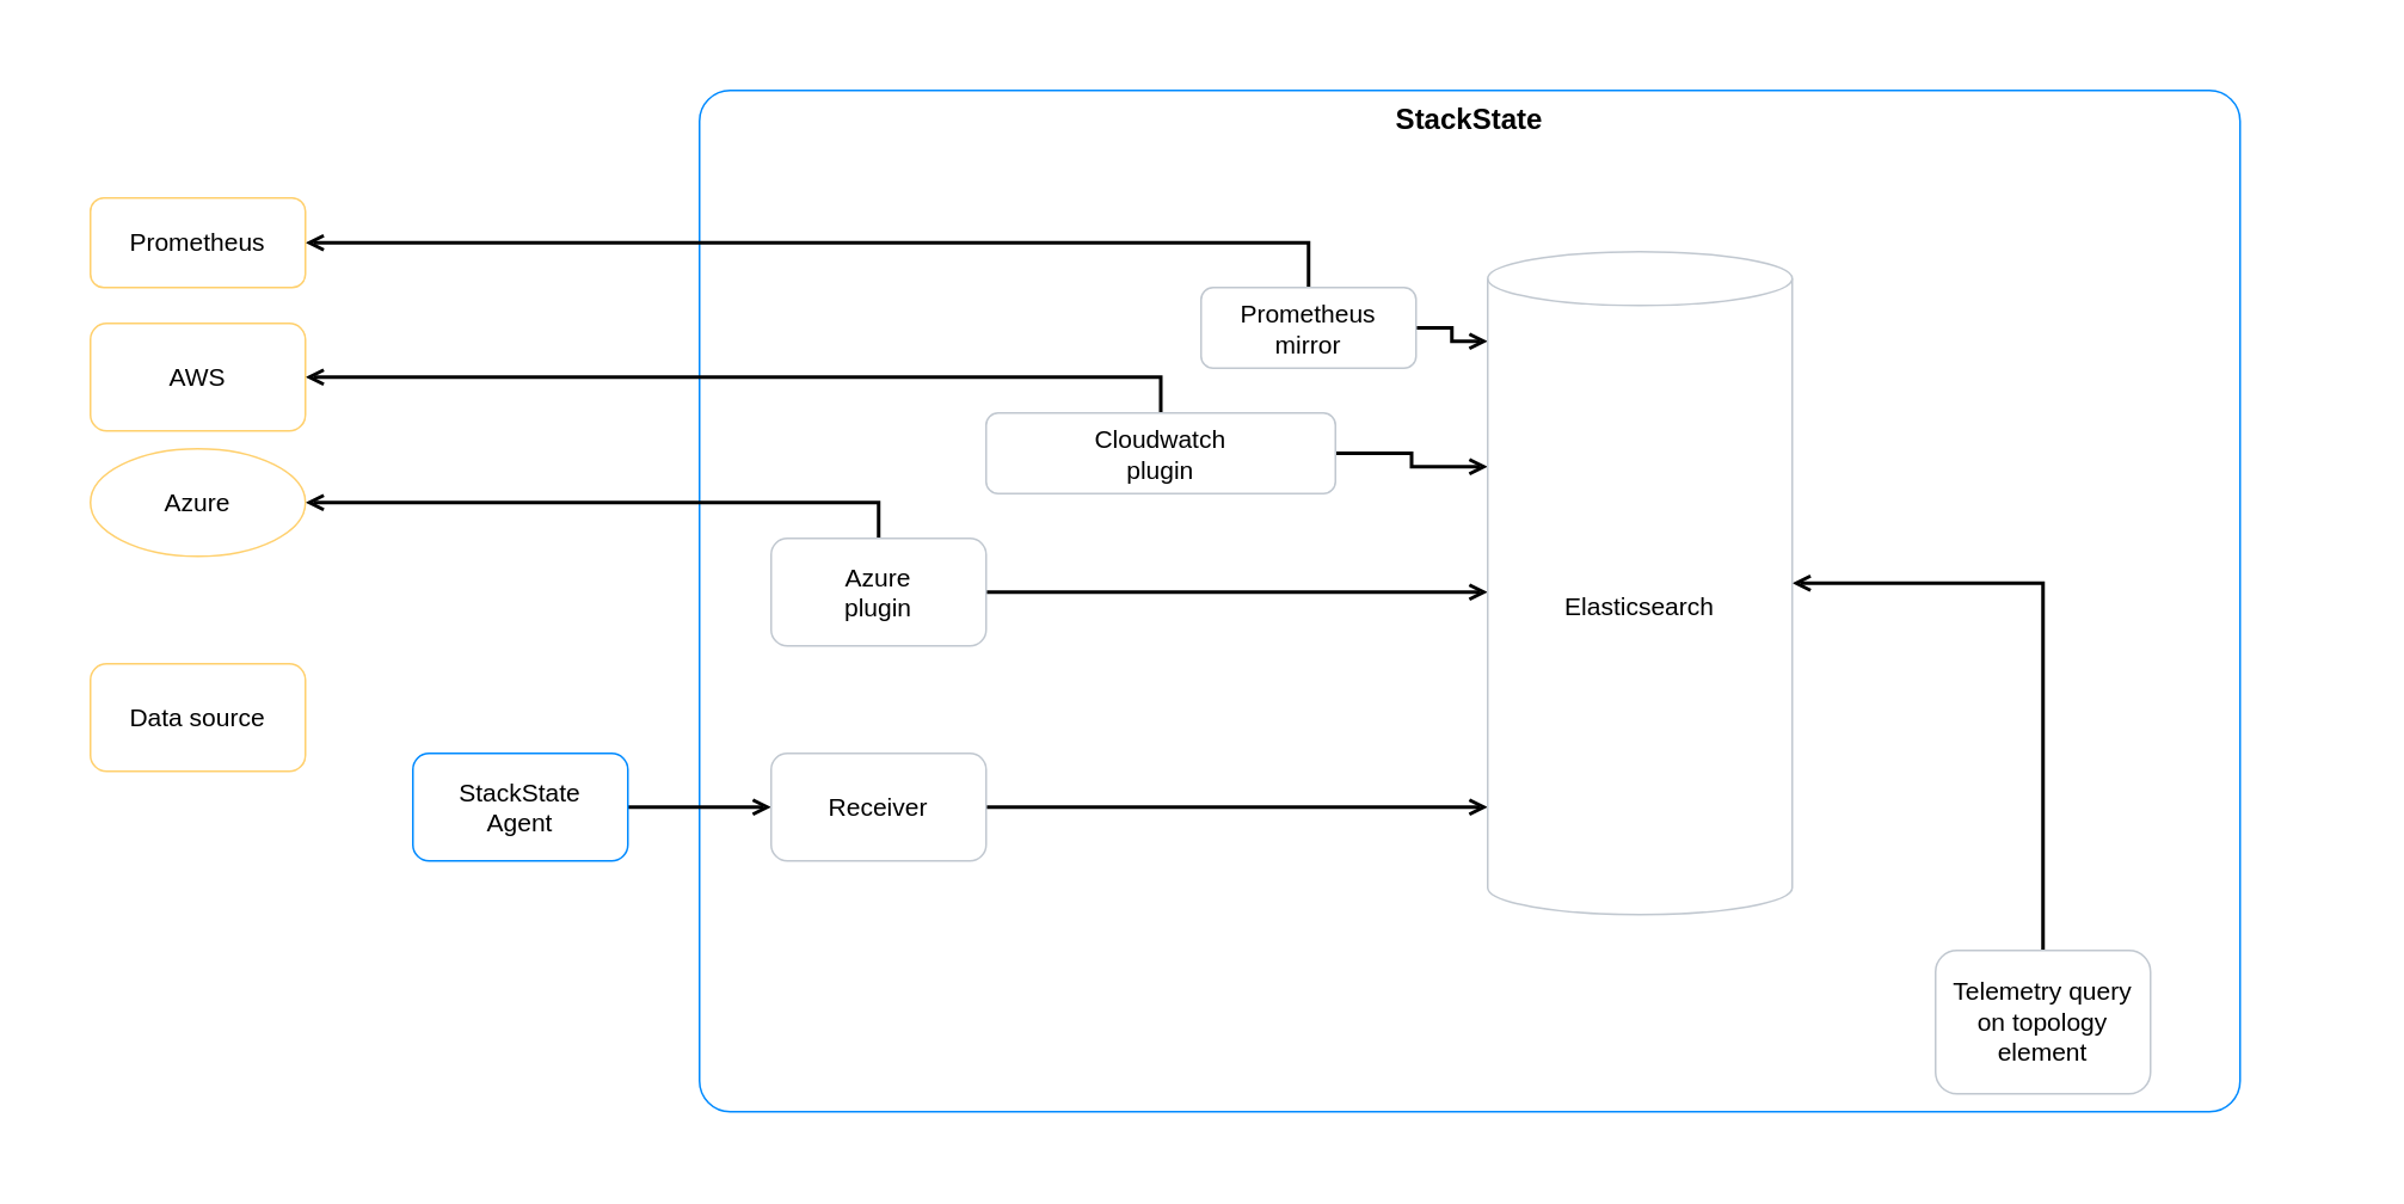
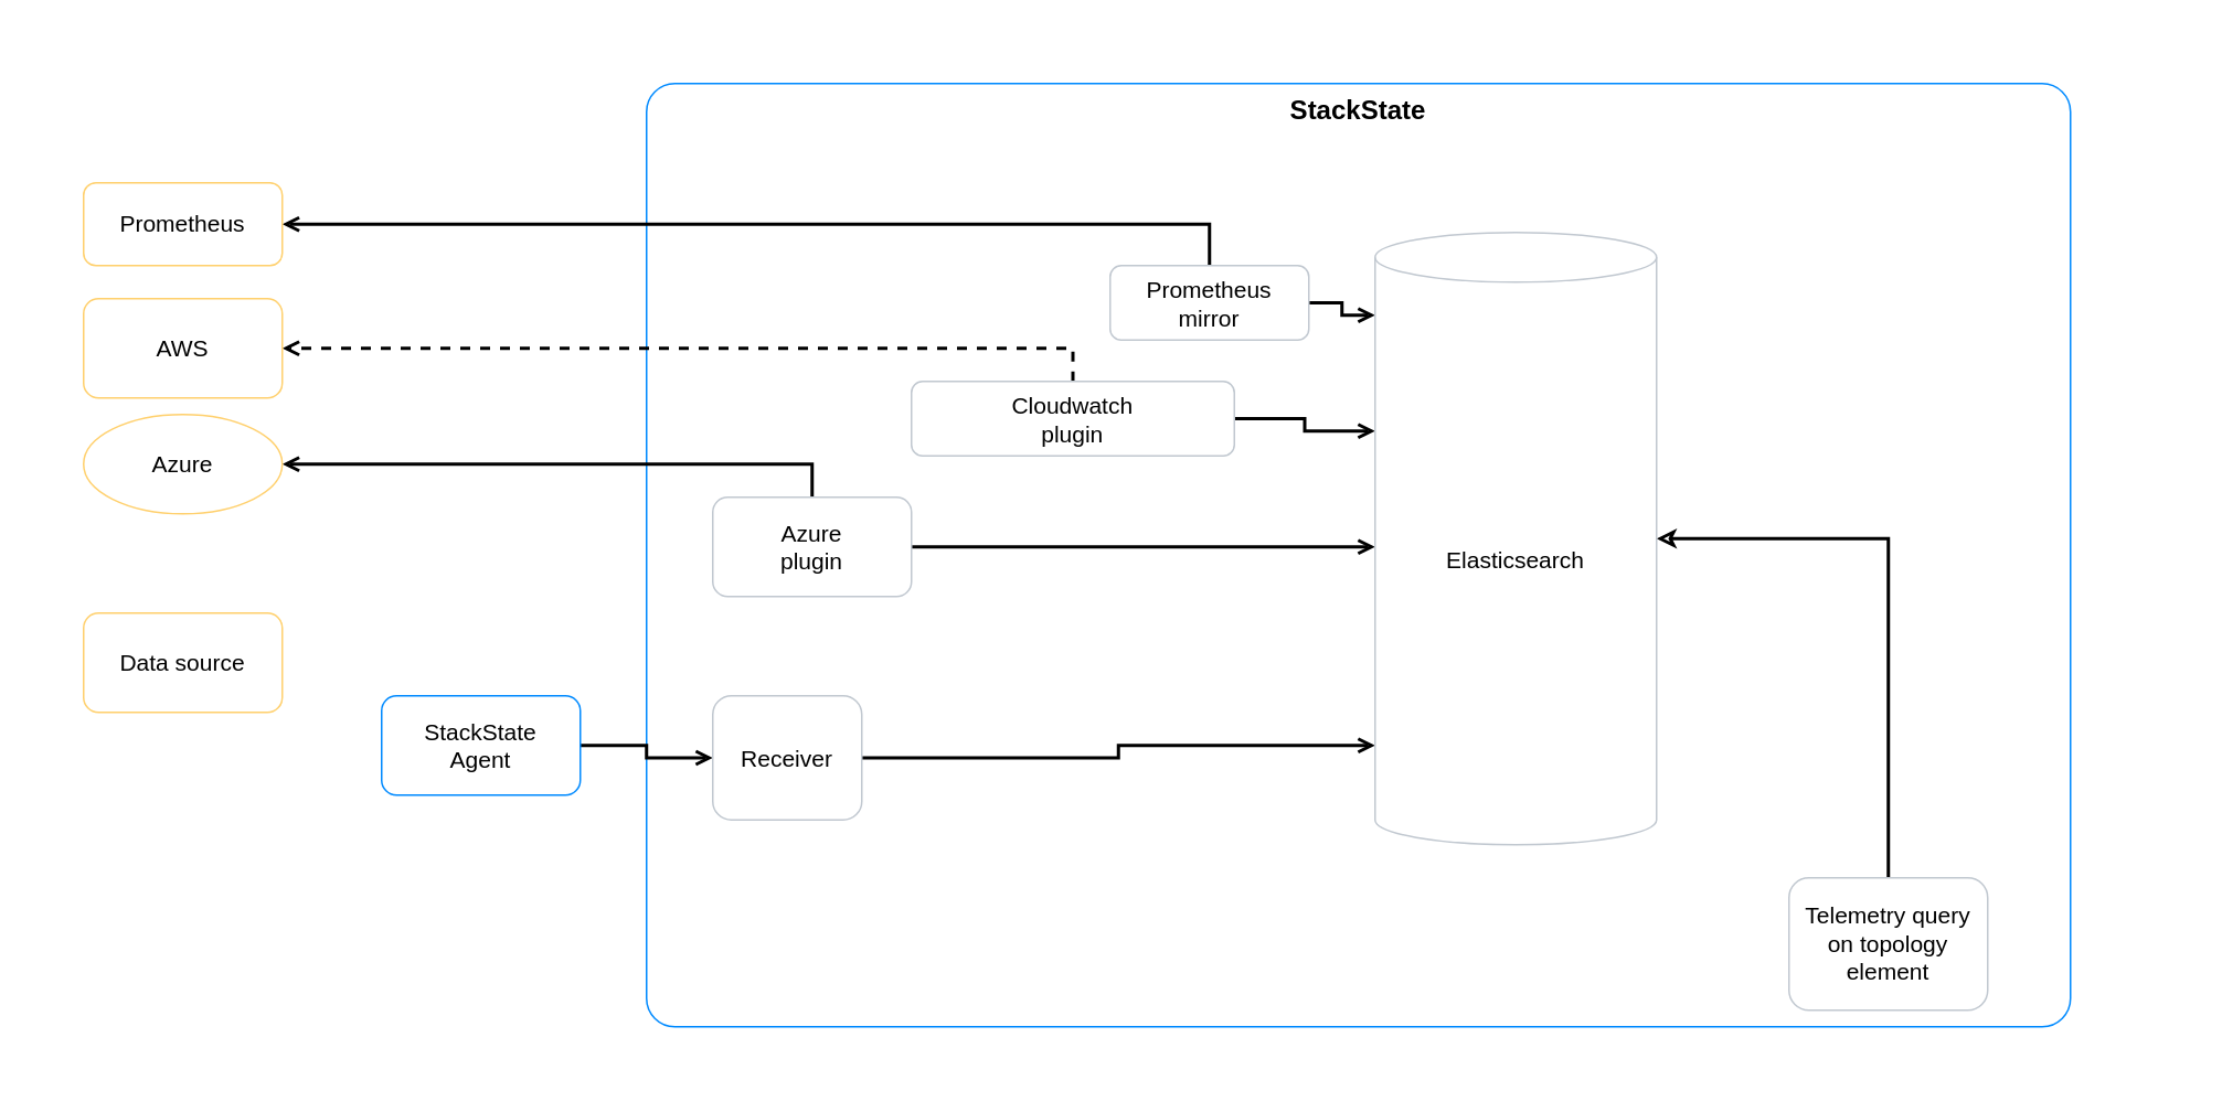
  <mxCell id="0" />
  <mxCell id="1" parent="0" />
  <mxCell id="2" value="" style="rounded=0;whiteSpace=wrap;html=1;strokeColor=none;strokeWidth=3;fontSize=14;verticalAlign=top;" vertex="1" parent="1"><mxGeometry x="20" y="20" width="1300" height="630" as="geometry" /></mxCell>
  <mxCell id="3" value="&lt;b&gt;&lt;font style=&quot;font-size: 16px&quot;&gt;StackState&lt;/font&gt;&lt;/b&gt;" style="rounded=1;whiteSpace=wrap;html=1;strokeWidth=1;strokeColor=#008AFF;arcSize=3;verticalAlign=top;" vertex="1" parent="1"><mxGeometry x="390" y="50" width="860" height="570" as="geometry" /></mxCell>
- <mxCell id="4" style="edgeStyle=orthogonalEdgeStyle;rounded=0;orthogonalLoop=1;jettySize=auto;html=1;entryX=1;entryY=0.5;entryDx=0;entryDy=0;entryPerimeter=0;fontSize=14;endArrow=open;endFill=0;strokeWidth=2;exitX=0.5;exitY=0;exitDx=0;exitDy=0;" edge="1" parent="1" source="5" target="23"><mxGeometry relative="1" as="geometry" /></mxCell>
+ <mxCell id="4" style="edgeStyle=orthogonalEdgeStyle;rounded=0;orthogonalLoop=1;jettySize=auto;html=1;entryX=1;entryY=0.5;entryDx=0;entryDy=0;entryPerimeter=0;fontSize=14;endArrow=classic;endFill=0;strokeWidth=2;exitX=0.5;exitY=0;exitDx=0;exitDy=0;" edge="1" parent="1" source="5" target="23"><mxGeometry relative="1" as="geometry" /></mxCell>
  <mxCell id="5" value="Telemetry query on topology element" style="rounded=1;whiteSpace=wrap;html=1;strokeColor=#C1C8D0;strokeWidth=1;fontSize=14;" vertex="1" parent="1"><mxGeometry x="1080" y="530" width="120" height="80" as="geometry" /></mxCell>
  <mxCell id="6" style="edgeStyle=orthogonalEdgeStyle;rounded=0;orthogonalLoop=1;jettySize=auto;html=1;fontSize=16;endArrow=open;endFill=0;strokeWidth=2;entryX=1;entryY=0.5;entryDx=0;entryDy=0;exitX=0.5;exitY=0;exitDx=0;exitDy=0;" edge="1" parent="1" source="8" target="22"><mxGeometry relative="1" as="geometry" /></mxCell>
  <mxCell id="7" style="edgeStyle=orthogonalEdgeStyle;rounded=0;orthogonalLoop=1;jettySize=auto;html=1;entryX=0;entryY=0.5;entryDx=0;entryDy=0;fontSize=12;endArrow=open;endFill=0;strokeWidth=2;" edge="1" parent="1" source="8" target="27"><mxGeometry relative="1" as="geometry" /></mxCell>
  <mxCell id="8" value="Prometheus&lt;br&gt;mirror" style="rounded=1;whiteSpace=wrap;html=1;strokeColor=#C1C8D0;strokeWidth=1;fontSize=14;" vertex="1" parent="1"><mxGeometry x="670" y="160" width="120" height="45" as="geometry" /></mxCell>
- <mxCell id="9" style="edgeStyle=orthogonalEdgeStyle;rounded=0;orthogonalLoop=1;jettySize=auto;html=1;entryX=1;entryY=0.5;entryDx=0;entryDy=0;fontSize=16;endArrow=open;endFill=0;strokeWidth=2;exitX=0.5;exitY=0;exitDx=0;exitDy=0;" edge="1" parent="1" source="11" target="16"><mxGeometry relative="1" as="geometry" /></mxCell>
+ <mxCell id="9" style="edgeStyle=orthogonalEdgeStyle;rounded=0;orthogonalLoop=1;jettySize=auto;html=1;entryX=1;entryY=0.5;entryDx=0;entryDy=0;fontSize=16;endArrow=open;endFill=0;strokeWidth=2;exitX=0.5;exitY=0;exitDx=0;exitDy=0;dashed=1;" edge="1" parent="1" source="11" target="16"><mxGeometry relative="1" as="geometry" /></mxCell>
  <mxCell id="10" style="edgeStyle=orthogonalEdgeStyle;rounded=0;orthogonalLoop=1;jettySize=auto;html=1;fontSize=12;endArrow=open;endFill=0;strokeWidth=2;" edge="1" parent="1" source="11" target="26"><mxGeometry relative="1" as="geometry" /></mxCell>
  <mxCell id="11" value="Cloudwatch&lt;br&gt;plugin" style="rounded=1;whiteSpace=wrap;html=1;strokeColor=#C1C8D0;strokeWidth=1;fontSize=14;" vertex="1" parent="1"><mxGeometry x="550" y="230" width="195" height="45" as="geometry" /></mxCell>
  <mxCell id="12" style="edgeStyle=orthogonalEdgeStyle;rounded=0;orthogonalLoop=1;jettySize=auto;html=1;exitX=0.5;exitY=0;exitDx=0;exitDy=0;entryX=1;entryY=0.5;entryDx=0;entryDy=0;fontSize=16;endArrow=open;endFill=0;strokeWidth=2;" edge="1" parent="1" source="14" target="17"><mxGeometry relative="1" as="geometry" /></mxCell>
  <mxCell id="13" style="edgeStyle=orthogonalEdgeStyle;rounded=0;orthogonalLoop=1;jettySize=auto;html=1;exitX=1;exitY=0.5;exitDx=0;exitDy=0;entryX=0;entryY=0.5;entryDx=0;entryDy=0;fontSize=16;endArrow=open;endFill=0;strokeWidth=2;" edge="1" parent="1" source="14" target="25"><mxGeometry relative="1" as="geometry" /></mxCell>
  <mxCell id="14" value="Azure&lt;br&gt;plugin" style="rounded=1;whiteSpace=wrap;html=1;strokeColor=#C1C8D0;strokeWidth=1;fontSize=14;" vertex="1" parent="1"><mxGeometry x="430" y="300" width="120" height="60" as="geometry" /></mxCell>
  <mxCell id="15" value="Data source" style="rounded=1;whiteSpace=wrap;html=1;strokeWidth=1;strokeColor=#FFD06D;fontSize=14;" vertex="1" parent="1"><mxGeometry x="50" y="370" width="120" height="60" as="geometry" /></mxCell>
  <mxCell id="16" value="AWS" style="rounded=1;whiteSpace=wrap;html=1;strokeWidth=1;strokeColor=#FFD06D;fontSize=14;" vertex="1" parent="1"><mxGeometry x="50" y="180" width="120" height="60" as="geometry" /></mxCell>
  <mxCell id="17" value="Azure" style="ellipse;whiteSpace=wrap;html=1;strokeWidth=1;strokeColor=#FFD06D;fontSize=14;" vertex="1" parent="1"><mxGeometry x="50" y="250" width="120" height="60" as="geometry" /></mxCell>
  <mxCell id="18" style="edgeStyle=orthogonalEdgeStyle;rounded=0;orthogonalLoop=1;jettySize=auto;html=1;entryX=0;entryY=0.5;entryDx=0;entryDy=0;fontSize=12;endArrow=open;endFill=0;strokeWidth=2;" edge="1" parent="1" source="19" target="21"><mxGeometry relative="1" as="geometry" /></mxCell>
  <mxCell id="19" value="StackState&lt;br&gt;Agent" style="rounded=1;whiteSpace=wrap;html=1;strokeWidth=1;strokeColor=#008AFF;fontSize=14;verticalAlign=middle;" vertex="1" parent="1"><mxGeometry x="230" y="420" width="120" height="60" as="geometry" /></mxCell>
  <mxCell id="20" style="edgeStyle=orthogonalEdgeStyle;rounded=0;orthogonalLoop=1;jettySize=auto;html=1;entryX=0;entryY=0.5;entryDx=0;entryDy=0;fontSize=12;endArrow=open;endFill=0;strokeWidth=2;" edge="1" parent="1" source="21" target="24"><mxGeometry relative="1" as="geometry" /></mxCell>
- <mxCell id="21" value="Receiver" style="rounded=1;whiteSpace=wrap;html=1;strokeColor=#C1C8D0;strokeWidth=1;fontSize=14;" vertex="1" parent="1"><mxGeometry x="430" y="420" width="120" height="60" as="geometry" /></mxCell>
+ <mxCell id="21" value="Receiver" style="rounded=1;whiteSpace=wrap;html=1;strokeColor=#C1C8D0;strokeWidth=1;fontSize=14;" vertex="1" parent="1"><mxGeometry x="430" y="420" width="90" height="75" as="geometry" /></mxCell>
  <mxCell id="22" value="Prometheus" style="rounded=1;whiteSpace=wrap;html=1;strokeWidth=1;strokeColor=#FFD06D;fontSize=14;" vertex="1" parent="1"><mxGeometry x="50" y="110" width="120" height="50" as="geometry" /></mxCell>
  <mxCell id="23" value="Elasticsearch" style="shape=cylinder3;whiteSpace=wrap;html=1;boundedLbl=1;backgroundOutline=1;size=15;rounded=0;strokeColor=#C1C8D0;strokeWidth=1;fontSize=14;" vertex="1" parent="1"><mxGeometry x="830" y="140" width="170" height="370" as="geometry" /></mxCell>
  <mxCell id="24" value="" style="rounded=1;whiteSpace=wrap;html=1;strokeColor=none;strokeWidth=1;fillColor=none;" vertex="1" parent="1"><mxGeometry x="830" y="420" width="40" height="60" as="geometry" /></mxCell>
  <mxCell id="25" value="" style="rounded=1;whiteSpace=wrap;html=1;strokeColor=none;strokeWidth=1;fillColor=none;" vertex="1" parent="1"><mxGeometry x="830" y="300" width="40" height="60" as="geometry" /></mxCell>
  <mxCell id="26" value="" style="rounded=1;whiteSpace=wrap;html=1;strokeColor=none;strokeWidth=1;fillColor=none;" vertex="1" parent="1"><mxGeometry x="830" y="230" width="40" height="60" as="geometry" /></mxCell>
  <mxCell id="27" value="" style="rounded=1;whiteSpace=wrap;html=1;strokeColor=none;strokeWidth=1;fillColor=none;" vertex="1" parent="1"><mxGeometry x="830" y="160" width="40" height="60" as="geometry" /></mxCell>
